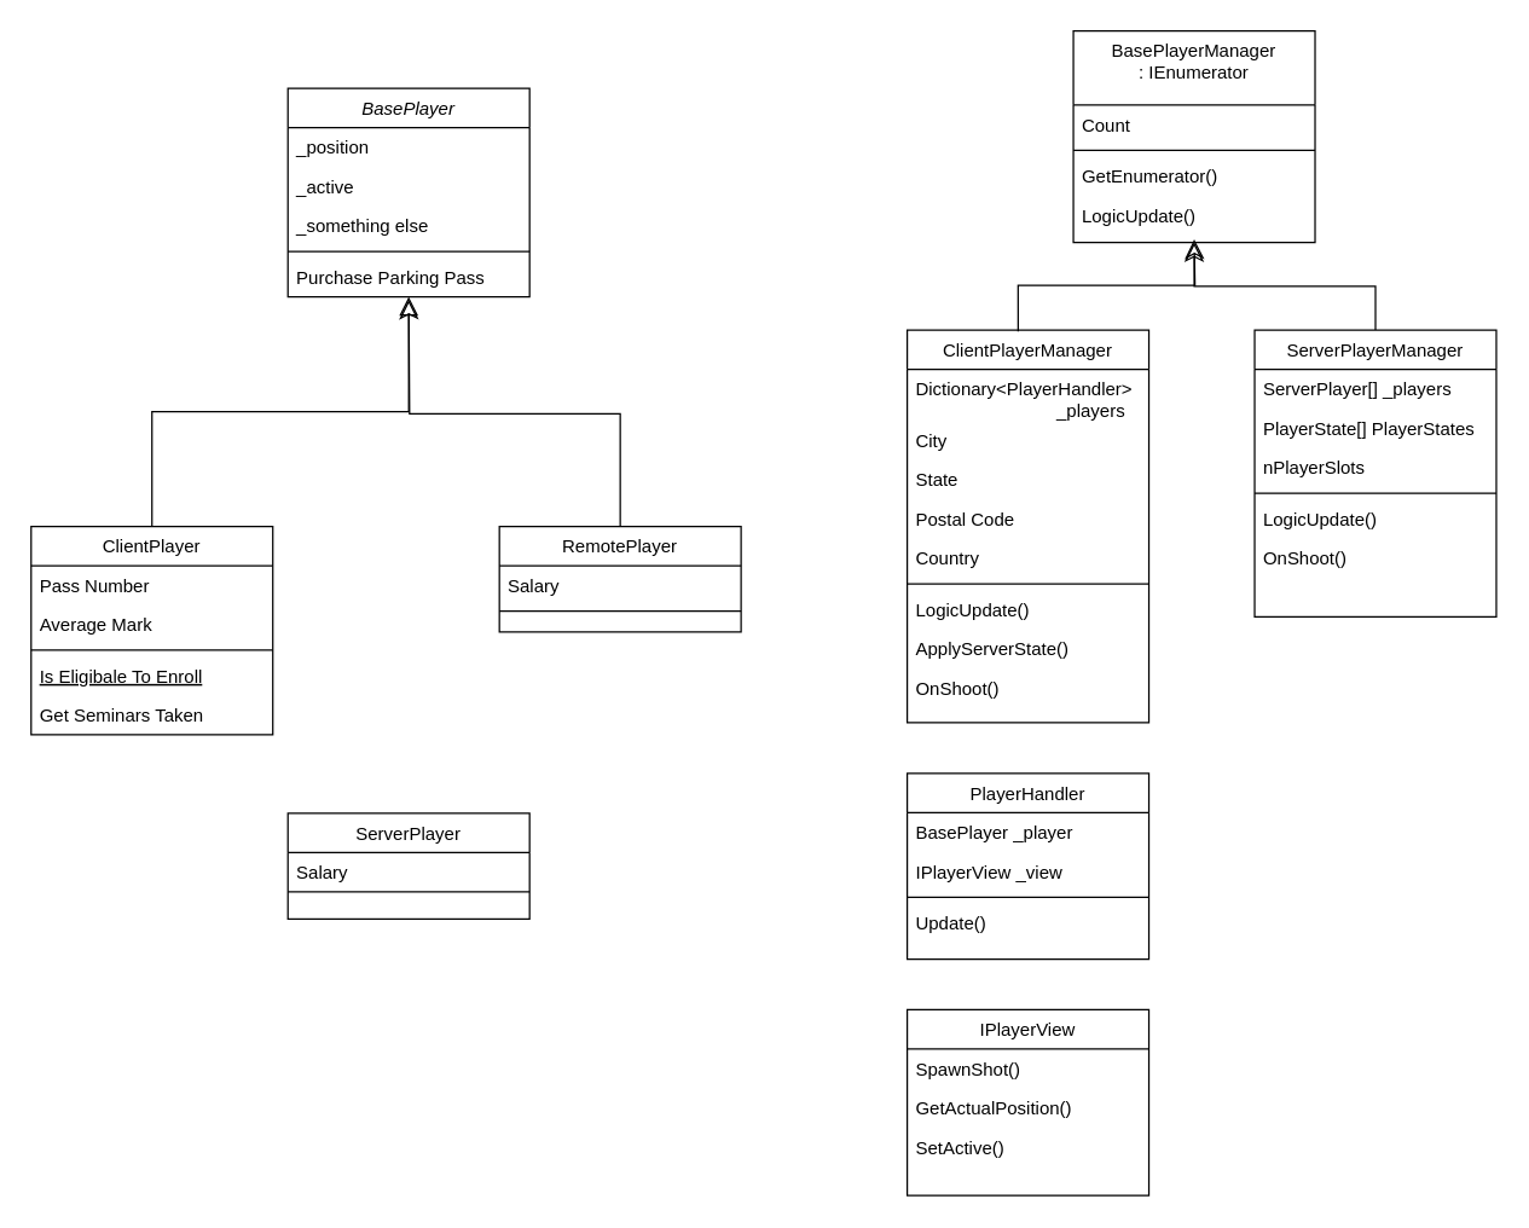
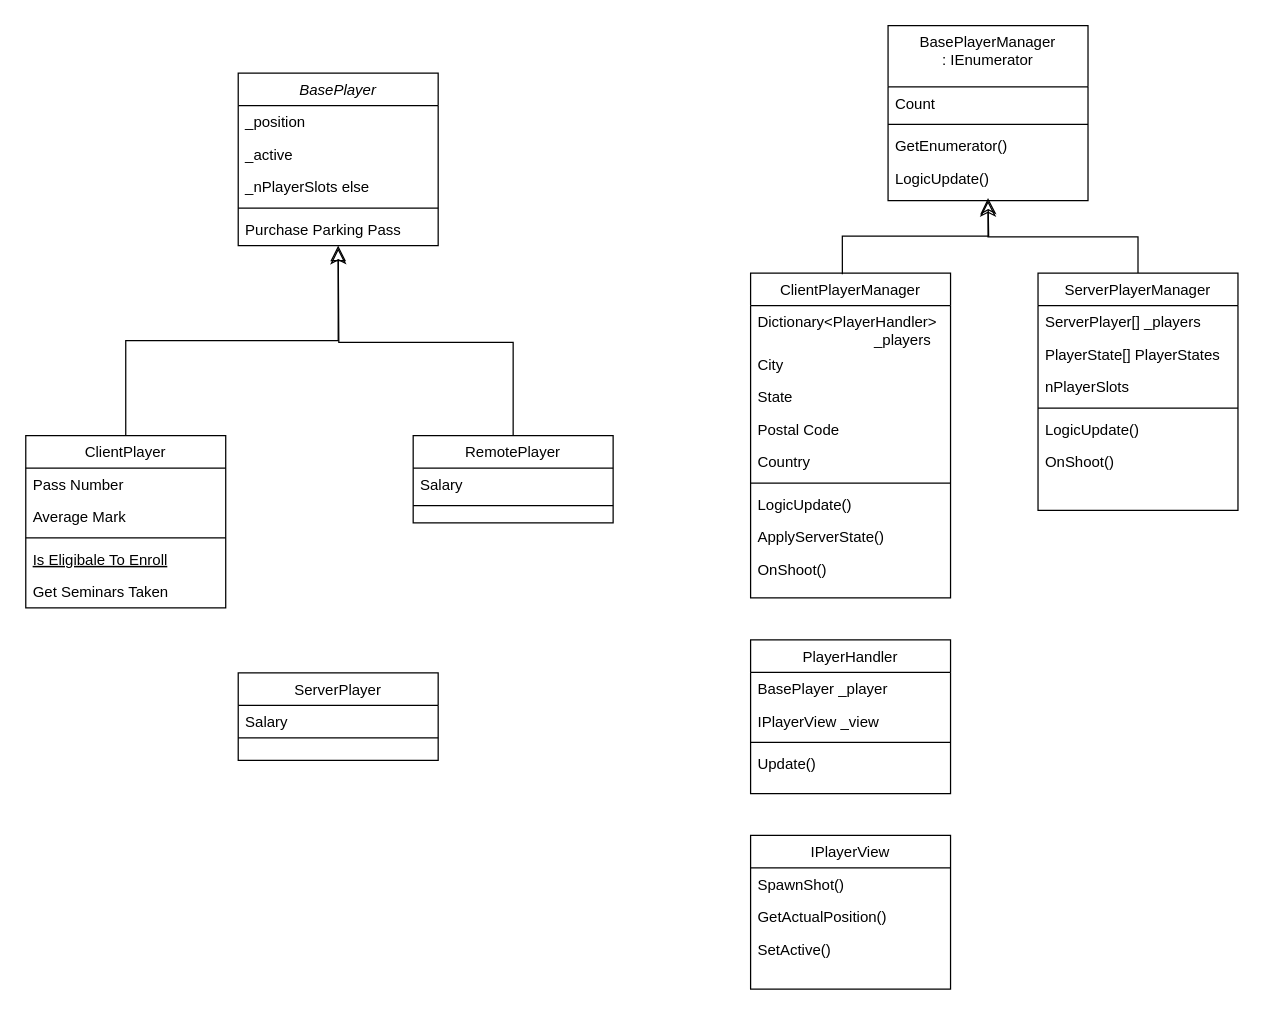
  <mxCell id="0" />
  <mxCell id="1" parent="0" />
  <mxCell id="2" value="BasePlayer" style="swimlane;fontStyle=2;align=center;verticalAlign=top;childLayout=stackLayout;horizontal=1;startSize=26;horizontalStack=0;resizeParent=1;resizeLast=0;collapsible=1;marginBottom=0;rounded=0;shadow=0;strokeWidth=1;" parent="1" vertex="1"><mxGeometry x="190" y="58" width="160" height="138" as="geometry"><mxRectangle x="230" y="140" width="160" height="26" as="alternateBounds" /></mxGeometry></mxCell>
  <mxCell id="3" value="_position" style="text;align=left;verticalAlign=top;spacingLeft=4;spacingRight=4;overflow=hidden;rotatable=0;points=[[0,0.5],[1,0.5]];portConstraint=eastwest;" parent="2" vertex="1"><mxGeometry y="26" width="160" height="26" as="geometry" /></mxCell>
  <mxCell id="4" value="_active" style="text;align=left;verticalAlign=top;spacingLeft=4;spacingRight=4;overflow=hidden;rotatable=0;points=[[0,0.5],[1,0.5]];portConstraint=eastwest;rounded=0;shadow=0;html=0;" parent="2" vertex="1"><mxGeometry y="52" width="160" height="26" as="geometry" /></mxCell>
- <mxCell id="5" value="_something else" style="text;align=left;verticalAlign=top;spacingLeft=4;spacingRight=4;overflow=hidden;rotatable=0;points=[[0,0.5],[1,0.5]];portConstraint=eastwest;rounded=0;shadow=0;html=0;" parent="2" vertex="1"><mxGeometry y="78" width="160" height="26" as="geometry" /></mxCell>
+ <mxCell id="5" value="_nPlayerSlots else" style="text;align=left;verticalAlign=top;spacingLeft=4;spacingRight=4;overflow=hidden;rotatable=0;points=[[0,0.5],[1,0.5]];portConstraint=eastwest;rounded=0;shadow=0;html=0;" parent="2" vertex="1"><mxGeometry y="78" width="160" height="26" as="geometry" /></mxCell>
  <mxCell id="6" value="" style="line;html=1;strokeWidth=1;align=left;verticalAlign=middle;spacingTop=-1;spacingLeft=3;spacingRight=3;rotatable=0;labelPosition=right;points=[];portConstraint=eastwest;" parent="2" vertex="1"><mxGeometry y="104" width="160" height="8" as="geometry" /></mxCell>
  <mxCell id="7" value="Purchase Parking Pass" style="text;align=left;verticalAlign=top;spacingLeft=4;spacingRight=4;overflow=hidden;rotatable=0;points=[[0,0.5],[1,0.5]];portConstraint=eastwest;" parent="2" vertex="1"><mxGeometry y="112" width="160" height="26" as="geometry" /></mxCell>
  <mxCell id="8" value="ClientPlayer" style="swimlane;fontStyle=0;align=center;verticalAlign=top;childLayout=stackLayout;horizontal=1;startSize=26;horizontalStack=0;resizeParent=1;resizeLast=0;collapsible=1;marginBottom=0;rounded=0;shadow=0;strokeWidth=1;" parent="1" vertex="1"><mxGeometry x="20" y="348" width="160" height="138" as="geometry"><mxRectangle x="130" y="380" width="160" height="26" as="alternateBounds" /></mxGeometry></mxCell>
  <mxCell id="9" value="Pass Number" style="text;align=left;verticalAlign=top;spacingLeft=4;spacingRight=4;overflow=hidden;rotatable=0;points=[[0,0.5],[1,0.5]];portConstraint=eastwest;" parent="8" vertex="1"><mxGeometry y="26" width="160" height="26" as="geometry" /></mxCell>
  <mxCell id="10" value="Average Mark" style="text;align=left;verticalAlign=top;spacingLeft=4;spacingRight=4;overflow=hidden;rotatable=0;points=[[0,0.5],[1,0.5]];portConstraint=eastwest;rounded=0;shadow=0;html=0;" parent="8" vertex="1"><mxGeometry y="52" width="160" height="26" as="geometry" /></mxCell>
  <mxCell id="11" value="" style="line;html=1;strokeWidth=1;align=left;verticalAlign=middle;spacingTop=-1;spacingLeft=3;spacingRight=3;rotatable=0;labelPosition=right;points=[];portConstraint=eastwest;" parent="8" vertex="1"><mxGeometry y="78" width="160" height="8" as="geometry" /></mxCell>
  <mxCell id="12" value="Is Eligibale To Enroll" style="text;align=left;verticalAlign=top;spacingLeft=4;spacingRight=4;overflow=hidden;rotatable=0;points=[[0,0.5],[1,0.5]];portConstraint=eastwest;fontStyle=4" parent="8" vertex="1"><mxGeometry y="86" width="160" height="26" as="geometry" /></mxCell>
  <mxCell id="13" value="Get Seminars Taken" style="text;align=left;verticalAlign=top;spacingLeft=4;spacingRight=4;overflow=hidden;rotatable=0;points=[[0,0.5],[1,0.5]];portConstraint=eastwest;" parent="8" vertex="1"><mxGeometry y="112" width="160" height="26" as="geometry" /></mxCell>
  <mxCell id="14" value="" style="endArrow=block;endSize=10;endFill=0;shadow=0;strokeWidth=1;rounded=0;edgeStyle=elbowEdgeStyle;elbow=vertical;" parent="1" source="8" target="2" edge="1"><mxGeometry width="160" relative="1" as="geometry"><mxPoint x="170" y="141" as="sourcePoint" /><mxPoint x="170" y="141" as="targetPoint" /></mxGeometry></mxCell>
  <mxCell id="15" value="ServerPlayer" style="swimlane;fontStyle=0;align=center;verticalAlign=top;childLayout=stackLayout;horizontal=1;startSize=26;horizontalStack=0;resizeParent=1;resizeLast=0;collapsible=1;marginBottom=0;rounded=0;shadow=0;strokeWidth=1;" parent="1" vertex="1"><mxGeometry x="190" y="538" width="160" height="70" as="geometry"><mxRectangle x="340" y="380" width="170" height="26" as="alternateBounds" /></mxGeometry></mxCell>
  <mxCell id="16" value="Salary" style="text;align=left;verticalAlign=top;spacingLeft=4;spacingRight=4;overflow=hidden;rotatable=0;points=[[0,0.5],[1,0.5]];portConstraint=eastwest;" parent="15" vertex="1"><mxGeometry y="26" width="160" height="22" as="geometry" /></mxCell>
  <mxCell id="17" value="" style="line;html=1;strokeWidth=1;align=left;verticalAlign=middle;spacingTop=-1;spacingLeft=3;spacingRight=3;rotatable=0;labelPosition=right;points=[];portConstraint=eastwest;" parent="15" vertex="1"><mxGeometry y="48" width="160" height="8" as="geometry" /></mxCell>
  <mxCell id="18" value="BasePlayerManager&#10;: IEnumerator" style="swimlane;fontStyle=0;align=center;verticalAlign=top;childLayout=stackLayout;horizontal=1;startSize=49;horizontalStack=0;resizeParent=1;resizeLast=0;collapsible=1;marginBottom=0;rounded=0;shadow=0;strokeWidth=1;" parent="1" vertex="1"><mxGeometry x="710" y="20" width="160" height="140" as="geometry"><mxRectangle x="550" y="140" width="160" height="26" as="alternateBounds" /></mxGeometry></mxCell>
  <mxCell id="19" value="Count" style="text;align=left;verticalAlign=top;spacingLeft=4;spacingRight=4;overflow=hidden;rotatable=0;points=[[0,0.5],[1,0.5]];portConstraint=eastwest;" parent="18" vertex="1"><mxGeometry y="49" width="160" height="26" as="geometry" /></mxCell>
  <mxCell id="20" value="" style="line;html=1;strokeWidth=1;align=left;verticalAlign=middle;spacingTop=-1;spacingLeft=3;spacingRight=3;rotatable=0;labelPosition=right;points=[];portConstraint=eastwest;" parent="18" vertex="1"><mxGeometry y="75" width="160" height="8" as="geometry" /></mxCell>
  <mxCell id="21" value="GetEnumerator()" style="text;align=left;verticalAlign=top;spacingLeft=4;spacingRight=4;overflow=hidden;rotatable=0;points=[[0,0.5],[1,0.5]];portConstraint=eastwest;" parent="18" vertex="1"><mxGeometry y="83" width="160" height="26" as="geometry" /></mxCell>
  <mxCell id="22" value="LogicUpdate()" style="text;align=left;verticalAlign=top;spacingLeft=4;spacingRight=4;overflow=hidden;rotatable=0;points=[[0,0.5],[1,0.5]];portConstraint=eastwest;" vertex="1" parent="18"><mxGeometry y="109" width="160" height="26" as="geometry" /></mxCell>
  <mxCell id="23" value="ClientPlayerManager" style="swimlane;fontStyle=0;align=center;verticalAlign=top;childLayout=stackLayout;horizontal=1;startSize=26;horizontalStack=0;resizeParent=1;resizeLast=0;collapsible=1;marginBottom=0;rounded=0;shadow=0;strokeWidth=1;" vertex="1" parent="1"><mxGeometry x="600" y="218" width="160" height="260" as="geometry"><mxRectangle x="550" y="140" width="160" height="26" as="alternateBounds" /></mxGeometry></mxCell>
  <mxCell id="24" value="Dictionary&lt;PlayerHandler&gt; &#10;                            _players" style="text;align=left;verticalAlign=top;spacingLeft=4;spacingRight=4;overflow=hidden;rotatable=0;points=[[0,0.5],[1,0.5]];portConstraint=eastwest;" vertex="1" parent="23"><mxGeometry y="26" width="160" height="34" as="geometry" /></mxCell>
  <mxCell id="25" value="City" style="text;align=left;verticalAlign=top;spacingLeft=4;spacingRight=4;overflow=hidden;rotatable=0;points=[[0,0.5],[1,0.5]];portConstraint=eastwest;rounded=0;shadow=0;html=0;" vertex="1" parent="23"><mxGeometry y="60" width="160" height="26" as="geometry" /></mxCell>
  <mxCell id="26" value="State" style="text;align=left;verticalAlign=top;spacingLeft=4;spacingRight=4;overflow=hidden;rotatable=0;points=[[0,0.5],[1,0.5]];portConstraint=eastwest;rounded=0;shadow=0;html=0;" vertex="1" parent="23"><mxGeometry y="86" width="160" height="26" as="geometry" /></mxCell>
  <mxCell id="27" value="Postal Code" style="text;align=left;verticalAlign=top;spacingLeft=4;spacingRight=4;overflow=hidden;rotatable=0;points=[[0,0.5],[1,0.5]];portConstraint=eastwest;rounded=0;shadow=0;html=0;" vertex="1" parent="23"><mxGeometry y="112" width="160" height="26" as="geometry" /></mxCell>
  <mxCell id="28" value="Country" style="text;align=left;verticalAlign=top;spacingLeft=4;spacingRight=4;overflow=hidden;rotatable=0;points=[[0,0.5],[1,0.5]];portConstraint=eastwest;rounded=0;shadow=0;html=0;" vertex="1" parent="23"><mxGeometry y="138" width="160" height="26" as="geometry" /></mxCell>
  <mxCell id="29" value="" style="line;html=1;strokeWidth=1;align=left;verticalAlign=middle;spacingTop=-1;spacingLeft=3;spacingRight=3;rotatable=0;labelPosition=right;points=[];portConstraint=eastwest;" vertex="1" parent="23"><mxGeometry y="164" width="160" height="8" as="geometry" /></mxCell>
  <mxCell id="30" value="LogicUpdate()" style="text;align=left;verticalAlign=top;spacingLeft=4;spacingRight=4;overflow=hidden;rotatable=0;points=[[0,0.5],[1,0.5]];portConstraint=eastwest;" vertex="1" parent="23"><mxGeometry y="172" width="160" height="26" as="geometry" /></mxCell>
  <mxCell id="31" value="ApplyServerState()" style="text;align=left;verticalAlign=top;spacingLeft=4;spacingRight=4;overflow=hidden;rotatable=0;points=[[0,0.5],[1,0.5]];portConstraint=eastwest;" vertex="1" parent="23"><mxGeometry y="198" width="160" height="26" as="geometry" /></mxCell>
  <mxCell id="32" value="OnShoot()" style="text;align=left;verticalAlign=top;spacingLeft=4;spacingRight=4;overflow=hidden;rotatable=0;points=[[0,0.5],[1,0.5]];portConstraint=eastwest;" vertex="1" parent="23"><mxGeometry y="224" width="160" height="26" as="geometry" /></mxCell>
  <mxCell id="33" value="ServerPlayerManager" style="swimlane;fontStyle=0;align=center;verticalAlign=top;childLayout=stackLayout;horizontal=1;startSize=26;horizontalStack=0;resizeParent=1;resizeLast=0;collapsible=1;marginBottom=0;rounded=0;shadow=0;strokeWidth=1;" vertex="1" parent="1"><mxGeometry x="830" y="218" width="160" height="190" as="geometry"><mxRectangle x="550" y="140" width="160" height="26" as="alternateBounds" /></mxGeometry></mxCell>
  <mxCell id="34" value="ServerPlayer[] _players" style="text;align=left;verticalAlign=top;spacingLeft=4;spacingRight=4;overflow=hidden;rotatable=0;points=[[0,0.5],[1,0.5]];portConstraint=eastwest;" vertex="1" parent="33"><mxGeometry y="26" width="160" height="26" as="geometry" /></mxCell>
  <mxCell id="35" value="PlayerState[] PlayerStates" style="text;align=left;verticalAlign=top;spacingLeft=4;spacingRight=4;overflow=hidden;rotatable=0;points=[[0,0.5],[1,0.5]];portConstraint=eastwest;rounded=0;shadow=0;html=0;" vertex="1" parent="33"><mxGeometry y="52" width="160" height="26" as="geometry" /></mxCell>
  <mxCell id="36" value="nPlayerSlots" style="text;align=left;verticalAlign=top;spacingLeft=4;spacingRight=4;overflow=hidden;rotatable=0;points=[[0,0.5],[1,0.5]];portConstraint=eastwest;rounded=0;shadow=0;html=0;" vertex="1" parent="33"><mxGeometry y="78" width="160" height="26" as="geometry" /></mxCell>
  <mxCell id="37" value="" style="line;html=1;strokeWidth=1;align=left;verticalAlign=middle;spacingTop=-1;spacingLeft=3;spacingRight=3;rotatable=0;labelPosition=right;points=[];portConstraint=eastwest;" vertex="1" parent="33"><mxGeometry y="104" width="160" height="8" as="geometry" /></mxCell>
  <mxCell id="38" value="LogicUpdate()" style="text;align=left;verticalAlign=top;spacingLeft=4;spacingRight=4;overflow=hidden;rotatable=0;points=[[0,0.5],[1,0.5]];portConstraint=eastwest;" vertex="1" parent="33"><mxGeometry y="112" width="160" height="26" as="geometry" /></mxCell>
  <mxCell id="39" value="OnShoot()" style="text;align=left;verticalAlign=top;spacingLeft=4;spacingRight=4;overflow=hidden;rotatable=0;points=[[0,0.5],[1,0.5]];portConstraint=eastwest;" vertex="1" parent="33"><mxGeometry y="138" width="160" height="26" as="geometry" /></mxCell>
  <mxCell id="40" value="RemotePlayer" style="swimlane;fontStyle=0;align=center;verticalAlign=top;childLayout=stackLayout;horizontal=1;startSize=26;horizontalStack=0;resizeParent=1;resizeLast=0;collapsible=1;marginBottom=0;rounded=0;shadow=0;strokeWidth=1;" vertex="1" parent="1"><mxGeometry x="330" y="348" width="160" height="70" as="geometry"><mxRectangle x="340" y="380" width="170" height="26" as="alternateBounds" /></mxGeometry></mxCell>
  <mxCell id="41" value="Salary" style="text;align=left;verticalAlign=top;spacingLeft=4;spacingRight=4;overflow=hidden;rotatable=0;points=[[0,0.5],[1,0.5]];portConstraint=eastwest;" vertex="1" parent="40"><mxGeometry y="26" width="160" height="26" as="geometry" /></mxCell>
  <mxCell id="42" value="" style="line;html=1;strokeWidth=1;align=left;verticalAlign=middle;spacingTop=-1;spacingLeft=3;spacingRight=3;rotatable=0;labelPosition=right;points=[];portConstraint=eastwest;" vertex="1" parent="40"><mxGeometry y="52" width="160" height="8" as="geometry" /></mxCell>
  <mxCell id="43" value="" style="endArrow=classic;html=1;exitX=0.5;exitY=0;exitDx=0;exitDy=0;endFill=0;edgeStyle=orthogonalEdgeStyle;endSize=10;rounded=0;" edge="1" parent="1" source="40"><mxGeometry width="50" height="50" relative="1" as="geometry"><mxPoint x="490" y="378" as="sourcePoint" /><mxPoint x="270" y="198" as="targetPoint" /></mxGeometry></mxCell>
  <mxCell id="44" value="PlayerHandler" style="swimlane;fontStyle=0;align=center;verticalAlign=top;childLayout=stackLayout;horizontal=1;startSize=26;horizontalStack=0;resizeParent=1;resizeLast=0;collapsible=1;marginBottom=0;rounded=0;shadow=0;strokeWidth=1;" vertex="1" parent="1"><mxGeometry x="600" y="511.5" width="160" height="123" as="geometry"><mxRectangle x="550" y="140" width="160" height="26" as="alternateBounds" /></mxGeometry></mxCell>
  <mxCell id="45" value="BasePlayer _player" style="text;align=left;verticalAlign=top;spacingLeft=4;spacingRight=4;overflow=hidden;rotatable=0;points=[[0,0.5],[1,0.5]];portConstraint=eastwest;" vertex="1" parent="44"><mxGeometry y="26" width="160" height="26" as="geometry" /></mxCell>
  <mxCell id="46" value="IPlayerView _view" style="text;align=left;verticalAlign=top;spacingLeft=4;spacingRight=4;overflow=hidden;rotatable=0;points=[[0,0.5],[1,0.5]];portConstraint=eastwest;rounded=0;shadow=0;html=0;" vertex="1" parent="44"><mxGeometry y="52" width="160" height="26" as="geometry" /></mxCell>
  <mxCell id="47" value="" style="line;html=1;strokeWidth=1;align=left;verticalAlign=middle;spacingTop=-1;spacingLeft=3;spacingRight=3;rotatable=0;labelPosition=right;points=[];portConstraint=eastwest;" vertex="1" parent="44"><mxGeometry y="78" width="160" height="8" as="geometry" /></mxCell>
  <mxCell id="48" value="Update()" style="text;align=left;verticalAlign=top;spacingLeft=4;spacingRight=4;overflow=hidden;rotatable=0;points=[[0,0.5],[1,0.5]];portConstraint=eastwest;" vertex="1" parent="44"><mxGeometry y="86" width="160" height="26" as="geometry" /></mxCell>
  <mxCell id="49" value="IPlayerView" style="swimlane;fontStyle=0;align=center;verticalAlign=top;childLayout=stackLayout;horizontal=1;startSize=26;horizontalStack=0;resizeParent=1;resizeLast=0;collapsible=1;marginBottom=0;rounded=0;shadow=0;strokeWidth=1;" vertex="1" parent="1"><mxGeometry x="600" y="668" width="160" height="123" as="geometry"><mxRectangle x="550" y="140" width="160" height="26" as="alternateBounds" /></mxGeometry></mxCell>
  <mxCell id="50" value="SpawnShot()" style="text;align=left;verticalAlign=top;spacingLeft=4;spacingRight=4;overflow=hidden;rotatable=0;points=[[0,0.5],[1,0.5]];portConstraint=eastwest;" vertex="1" parent="49"><mxGeometry y="26" width="160" height="26" as="geometry" /></mxCell>
  <mxCell id="51" value="GetActualPosition()" style="text;align=left;verticalAlign=top;spacingLeft=4;spacingRight=4;overflow=hidden;rotatable=0;points=[[0,0.5],[1,0.5]];portConstraint=eastwest;" vertex="1" parent="49"><mxGeometry y="52" width="160" height="26" as="geometry" /></mxCell>
  <mxCell id="52" value="SetActive()" style="text;align=left;verticalAlign=top;spacingLeft=4;spacingRight=4;overflow=hidden;rotatable=0;points=[[0,0.5],[1,0.5]];portConstraint=eastwest;" vertex="1" parent="49"><mxGeometry y="78" width="160" height="26" as="geometry" /></mxCell>
  <mxCell id="53" value="" style="endArrow=classic;html=1;entryX=0.5;entryY=1;entryDx=0;entryDy=0;exitX=0.5;exitY=0;exitDx=0;exitDy=0;edgeStyle=orthogonalEdgeStyle;rounded=0;endSize=10;endFill=0;" edge="1" parent="1" source="33" target="18"><mxGeometry width="50" height="50" relative="1" as="geometry"><mxPoint x="630" y="388" as="sourcePoint" /><mxPoint x="680" y="338" as="targetPoint" /></mxGeometry></mxCell>
  <mxCell id="54" value="" style="endArrow=classic;html=1;edgeStyle=orthogonalEdgeStyle;rounded=0;endSize=10;endFill=0;exitX=0.459;exitY=0.004;exitDx=0;exitDy=0;exitPerimeter=0;" edge="1" parent="1" source="23"><mxGeometry width="50" height="50" relative="1" as="geometry"><mxPoint x="700" y="178" as="sourcePoint" /><mxPoint x="790" y="158" as="targetPoint" /></mxGeometry></mxCell>
